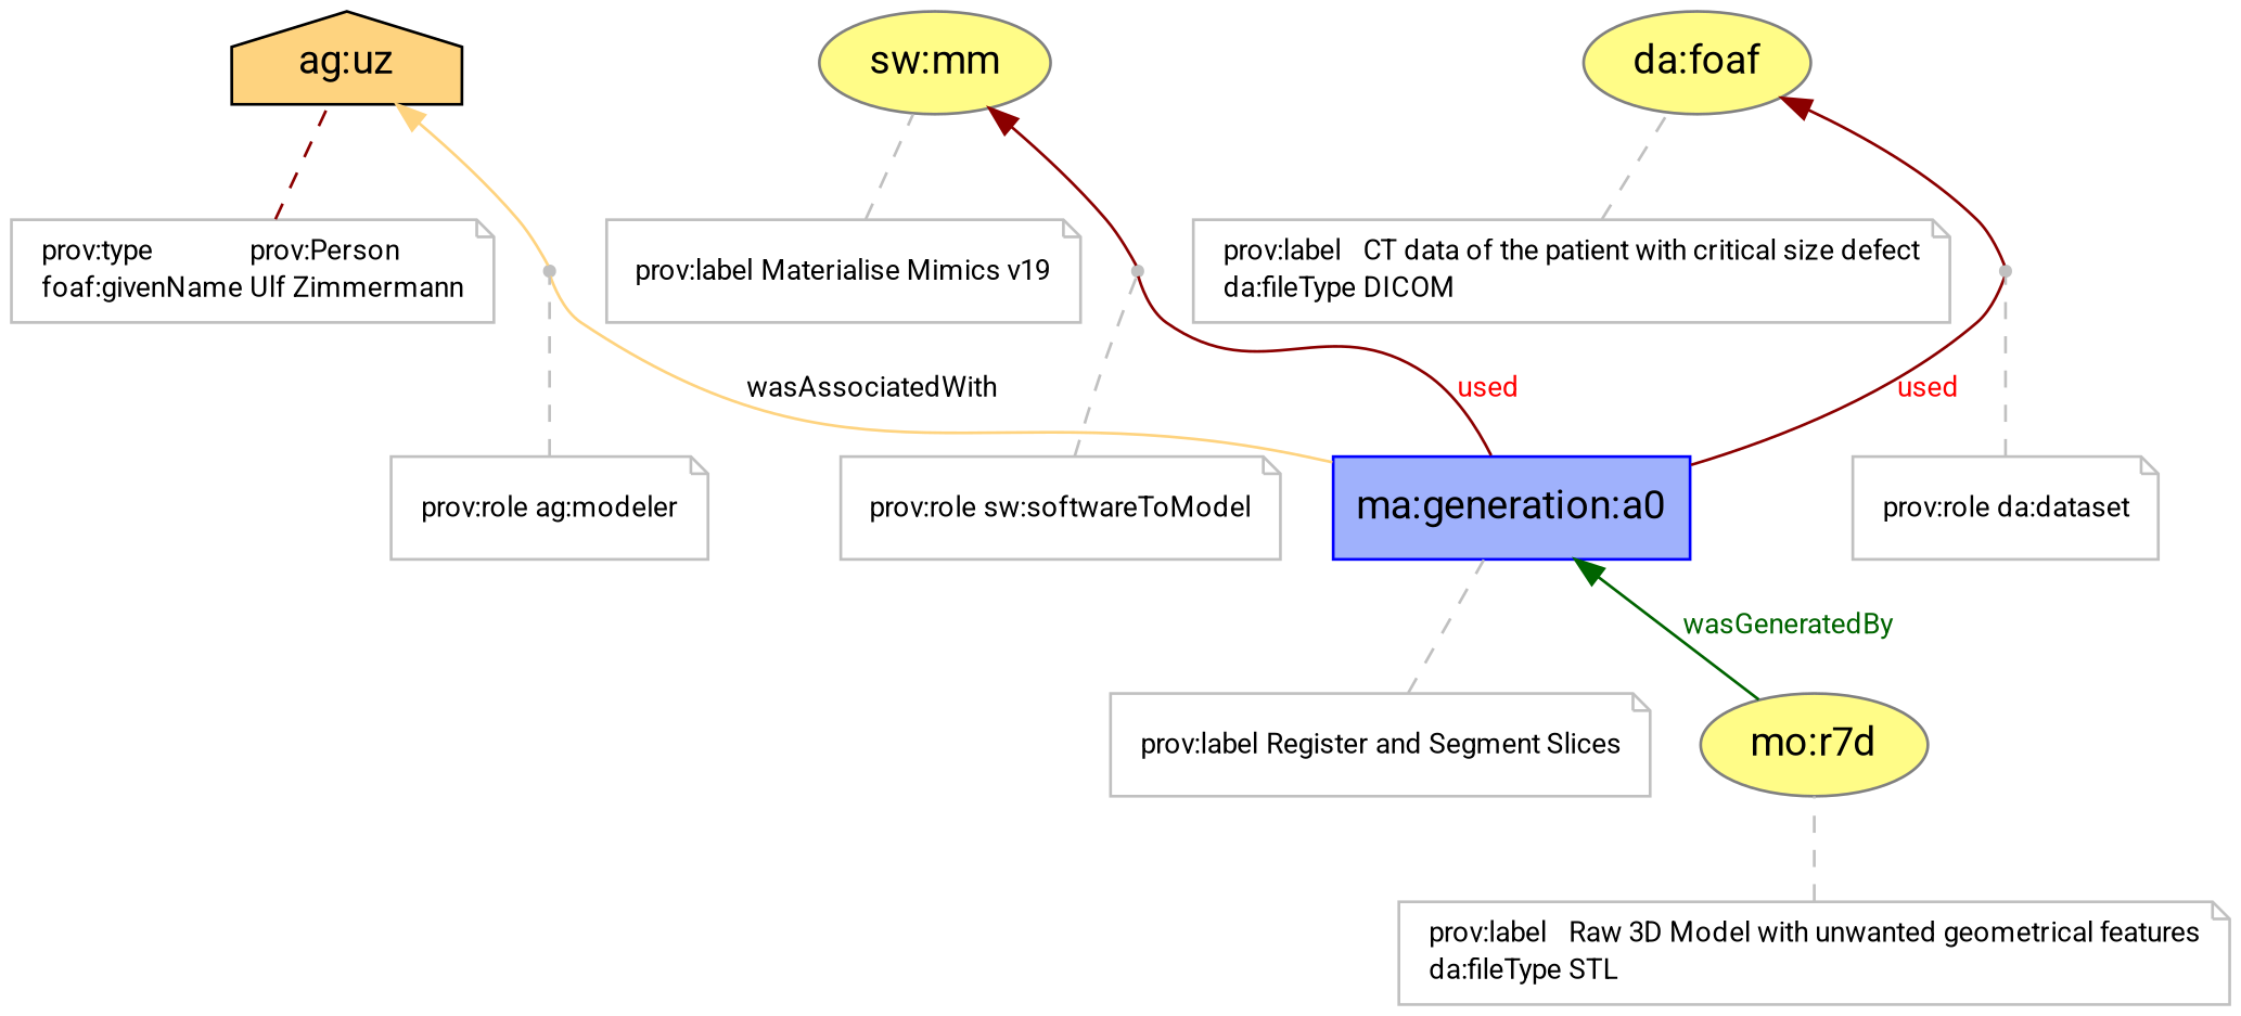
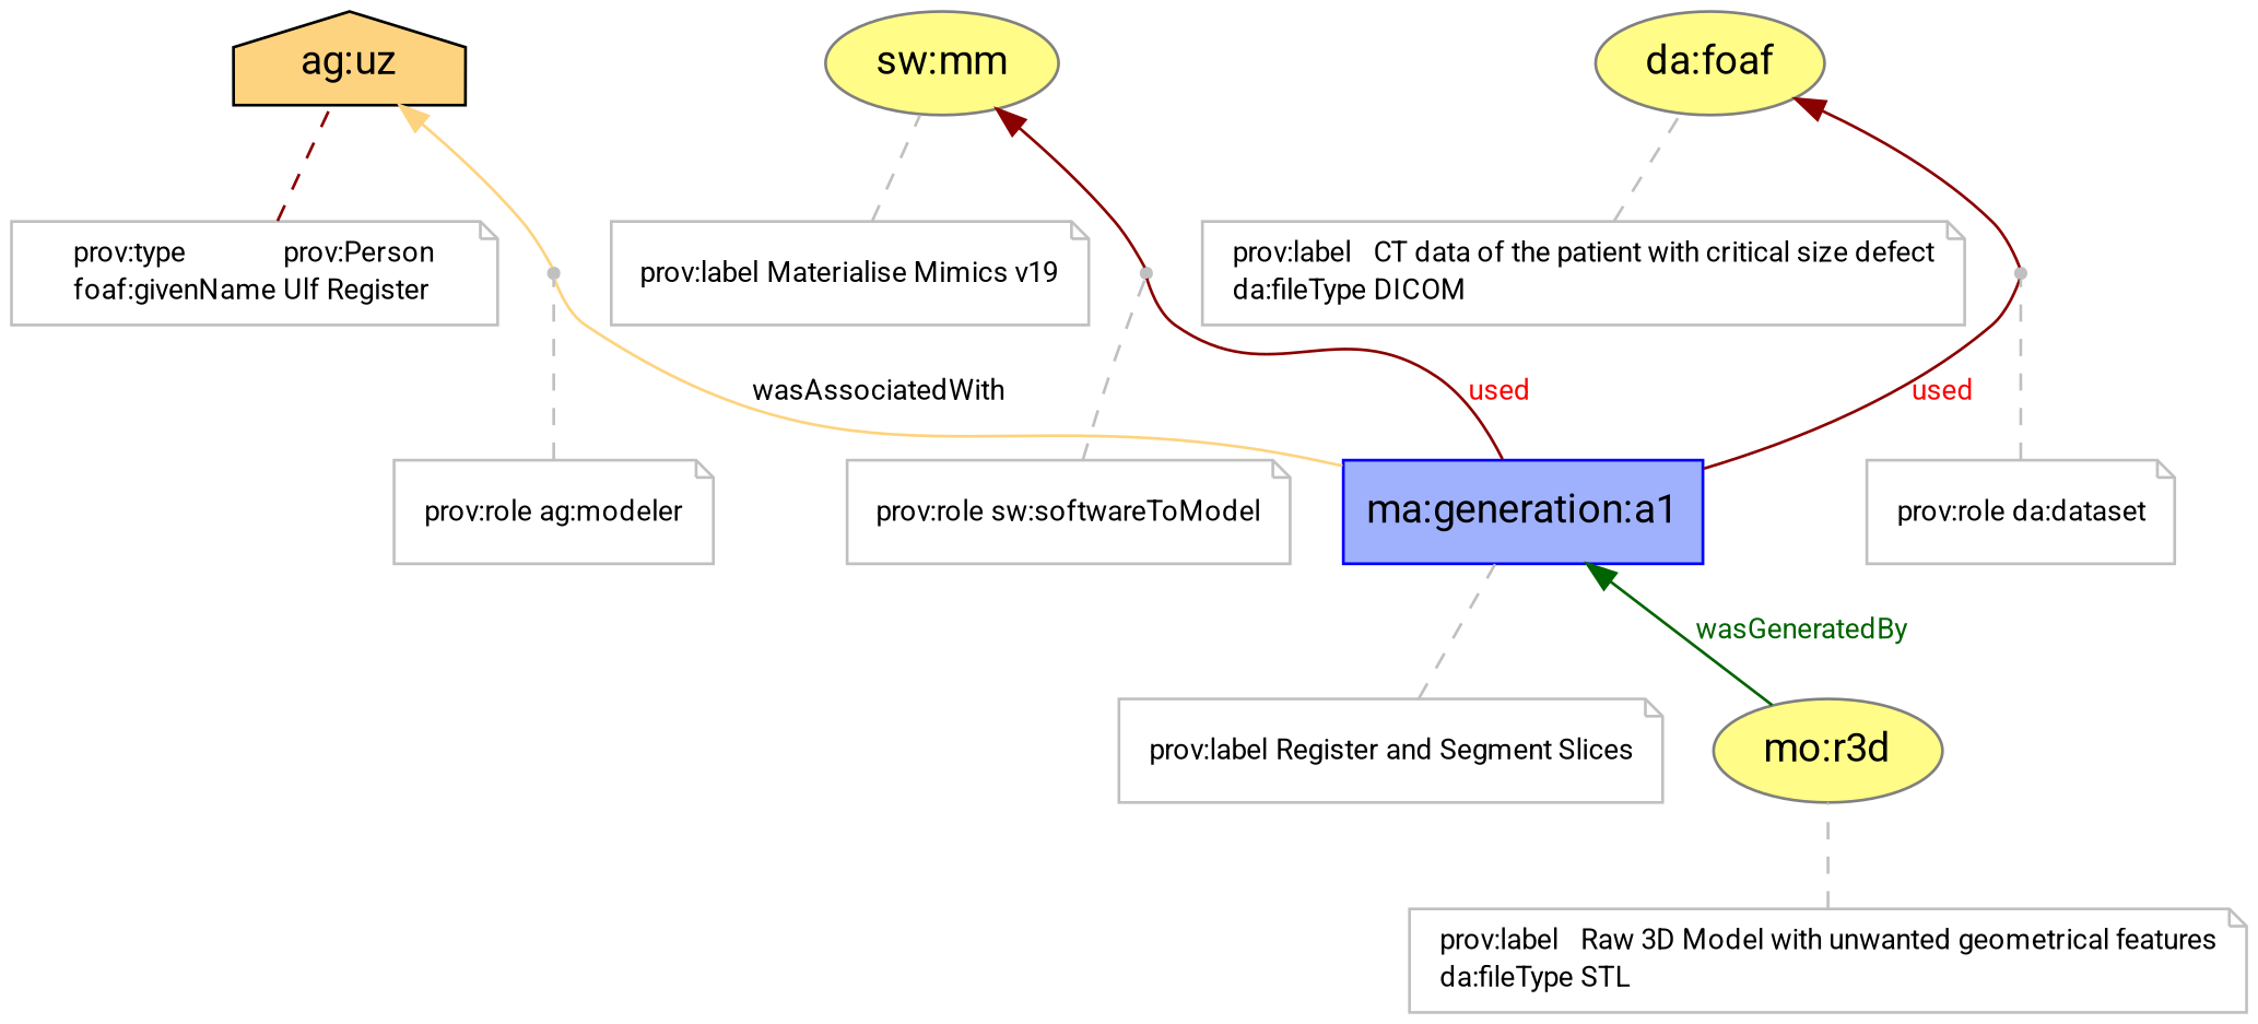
  digraph {
    fontname=Roboto
    rankdir=BT
    node [fontname=Roboto shape=note color=gray]
    edge [arrowhead=none color=gray fontname=Roboto style=dashed]
    n1 [fillcolor="#FED37F" label="ag:uz" shape=house style=filled color=""]
-   n2 [fontcolor=black fontsize=10 label=<<TABLE cellpadding="0" border="0">     <TR>         <TD align="left" href="http://www.w3.org/ns/prov#type">prov:type</TD>         <TD align="left" href="http://www.w3.org/ns/prov#Person">prov:Person</TD>     </TR>     <TR>         <TD align="left" href="http://xmlns.com/foaf/spec/#givenName">foaf:givenName</TD>         <TD align="left">Ulf Zimmermann</TD>     </TR>     </TABLE>>]
+   n2 [fontcolor=black fontsize=10 label=<<TABLE cellpadding="0" border="0">     <TR>         <TD align="left" href="http://www.w3.org/ns/prov#type">prov:type</TD>         <TD align="left" href="http://www.w3.org/ns/prov#Person">prov:Person</TD>     </TR>     <TR>         <TD align="left" href="http://xmlns.com/foaf/spec/#givenName">foaf:givenName</TD>         <TD align="left">Ulf Register</TD>     </TR>     </TABLE>>]
    n3 [color="#808080" fillcolor="#FFFC87" label="da:foaf" shape=oval style=filled]
    n4 [fontcolor=black fontsize=10 label=<<TABLE cellpadding="0" border="0">     <TR>         <TD align="left" href="http://www.w3.org/ns/prov#label">prov:label</TD>         <TD align="left">CT data of the patient with critical size defect</TD>     </TR>     <TR>         <TD align="left" href="http://provenance.elaine.uni-rostock.de/dafileType">da:fileType</TD>         <TD align="left">DICOM</TD>     </TR>     </TABLE>>]
    n5 [color="#808080" fillcolor="#FFFC87" label="sw:mm" shape=oval style=filled]
    n6 [fontcolor=black fontsize=10 label=<<TABLE cellpadding="0" border="0">     <TR>         <TD align="left" href="http://www.w3.org/ns/prov#label">prov:label</TD>         <TD align="left">Materialise Mimics v19</TD>     </TR>     </TABLE>>]
-   n7 [color="#0000FF" fillcolor="#9FB1FC" label="ma:generation:a0" shape=box style=filled]
+   n7 [color="#0000FF" fillcolor="#9FB1FC" label="ma:generation:a1" shape=box style=filled]
    b1 [shape=point]
    b2 [shape=point]
    b3 [shape=point]
    n11 [fontcolor=black fontsize=10 label=<<TABLE cellpadding="0" border="0">     <TR>         <TD align="left" href="http://www.w3.org/ns/prov#label">prov:label</TD>         <TD align="left">Register and Segment Slices</TD>     </TR>     </TABLE>>]
-   n12 [color="#808080" fillcolor="#FFFC87" label="mo:r7d" shape=oval style=filled]
+   n12 [color="#808080" fillcolor="#FFFC87" label="mo:r3d" shape=oval style=filled]
    n13 [fontcolor=black fontsize=10 label=<<TABLE cellpadding="0" border="0">     <TR>         <TD align="left" href="http://www.w3.org/ns/prov#label">prov:label</TD>         <TD align="left">Raw 3D Model with unwanted geometrical features</TD>     </TR>     <TR>         <TD align="left" href="http://provenance.elaine.uni-rostock.de/dafileType">da:fileType</TD>         <TD align="left">STL</TD>     </TR>     </TABLE>>]
    n14 [fontcolor=black fontsize=10 label=<<TABLE cellpadding="0" border="0">     <TR>         <TD align="left" href="http://www.w3.org/ns/prov#role">prov:role</TD>         <TD align="left" href="http://provenance.elaine.uni-rostock.de/agmodeler">ag:modeler</TD>     </TR>     </TABLE>>]
    n15 [fontcolor=black fontsize=10 label=<<TABLE cellpadding="0" border="0">     <TR>         <TD align="left" href="http://www.w3.org/ns/prov#role">prov:role</TD>         <TD align="left" href="http://provenance.elaine.uni-rostock.de/swsoftwareToModel">sw:softwareToModel</TD>     </TR>     </TABLE>>]
    n16 [fontcolor=black fontsize=10 label=<<TABLE cellpadding="0" border="0">     <TR>         <TD align="left" href="http://www.w3.org/ns/prov#role">prov:role</TD>         <TD align="left" href="http://provenance.elaine.uni-rostock.de/dadataset">da:dataset</TD>     </TR>     </TABLE>>]
    n2 -> n1 [color=red4]
    n4 -> n3
    n6 -> n5
    n7 -> b1 [color="#FED37F" fontsize=10.0 label=wasAssociatedWith style=""]
    n7 -> b2 [color=red4 fontcolor=red fontsize=10.0 label=used style=""]
    n7 -> b3 [color=red4 fontcolor=red fontsize=10.0 label=used style=""]
    b1 -> n1 [color="#FED37F" fontsize=10.0 arrowhead="" style=""]
    b2 -> n5 [color=red4 fontcolor=red fontsize=10.0 arrowhead="" style=""]
    b3 -> n3 [color=red4 fontcolor=red fontsize=10.0 arrowhead="" style=""]
    n11 -> n7
    n12 -> n7 [color=darkgreen fontcolor=darkgreen fontsize=10.0 label=wasGeneratedBy arrowhead="" style=""]
    n13 -> n12
    n14 -> b1
    n15 -> b2
    n16 -> b3
  }
